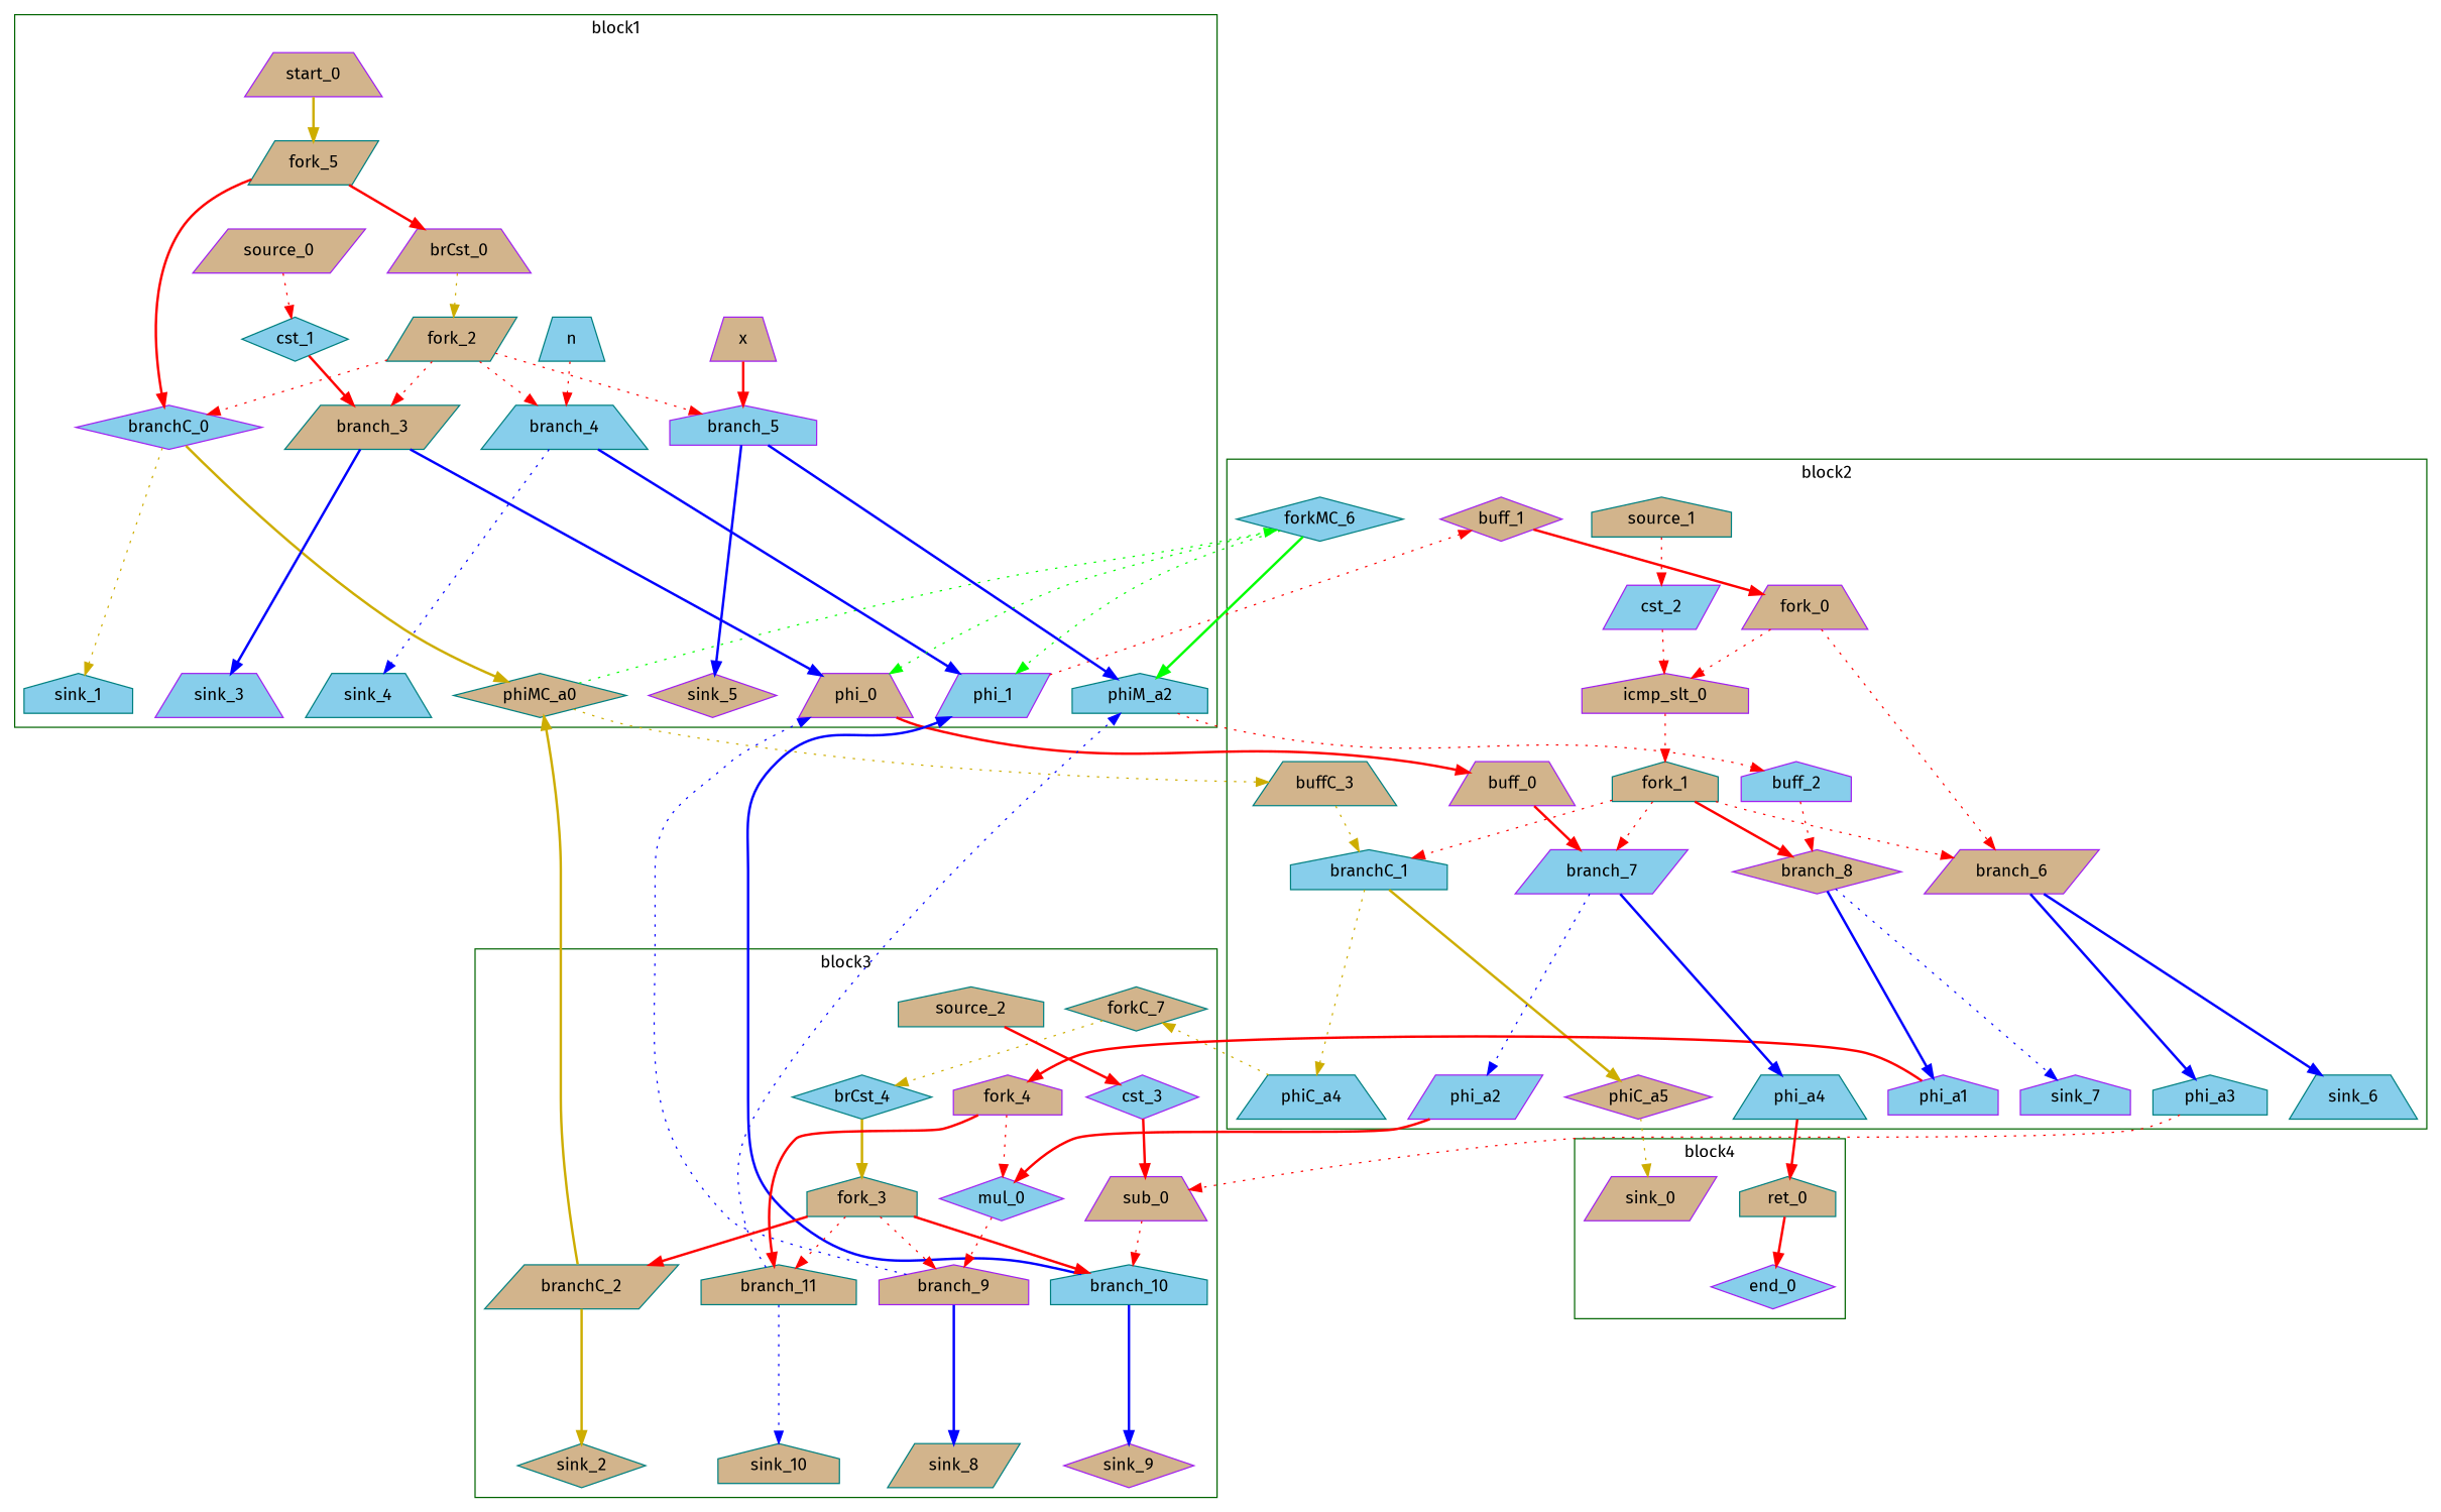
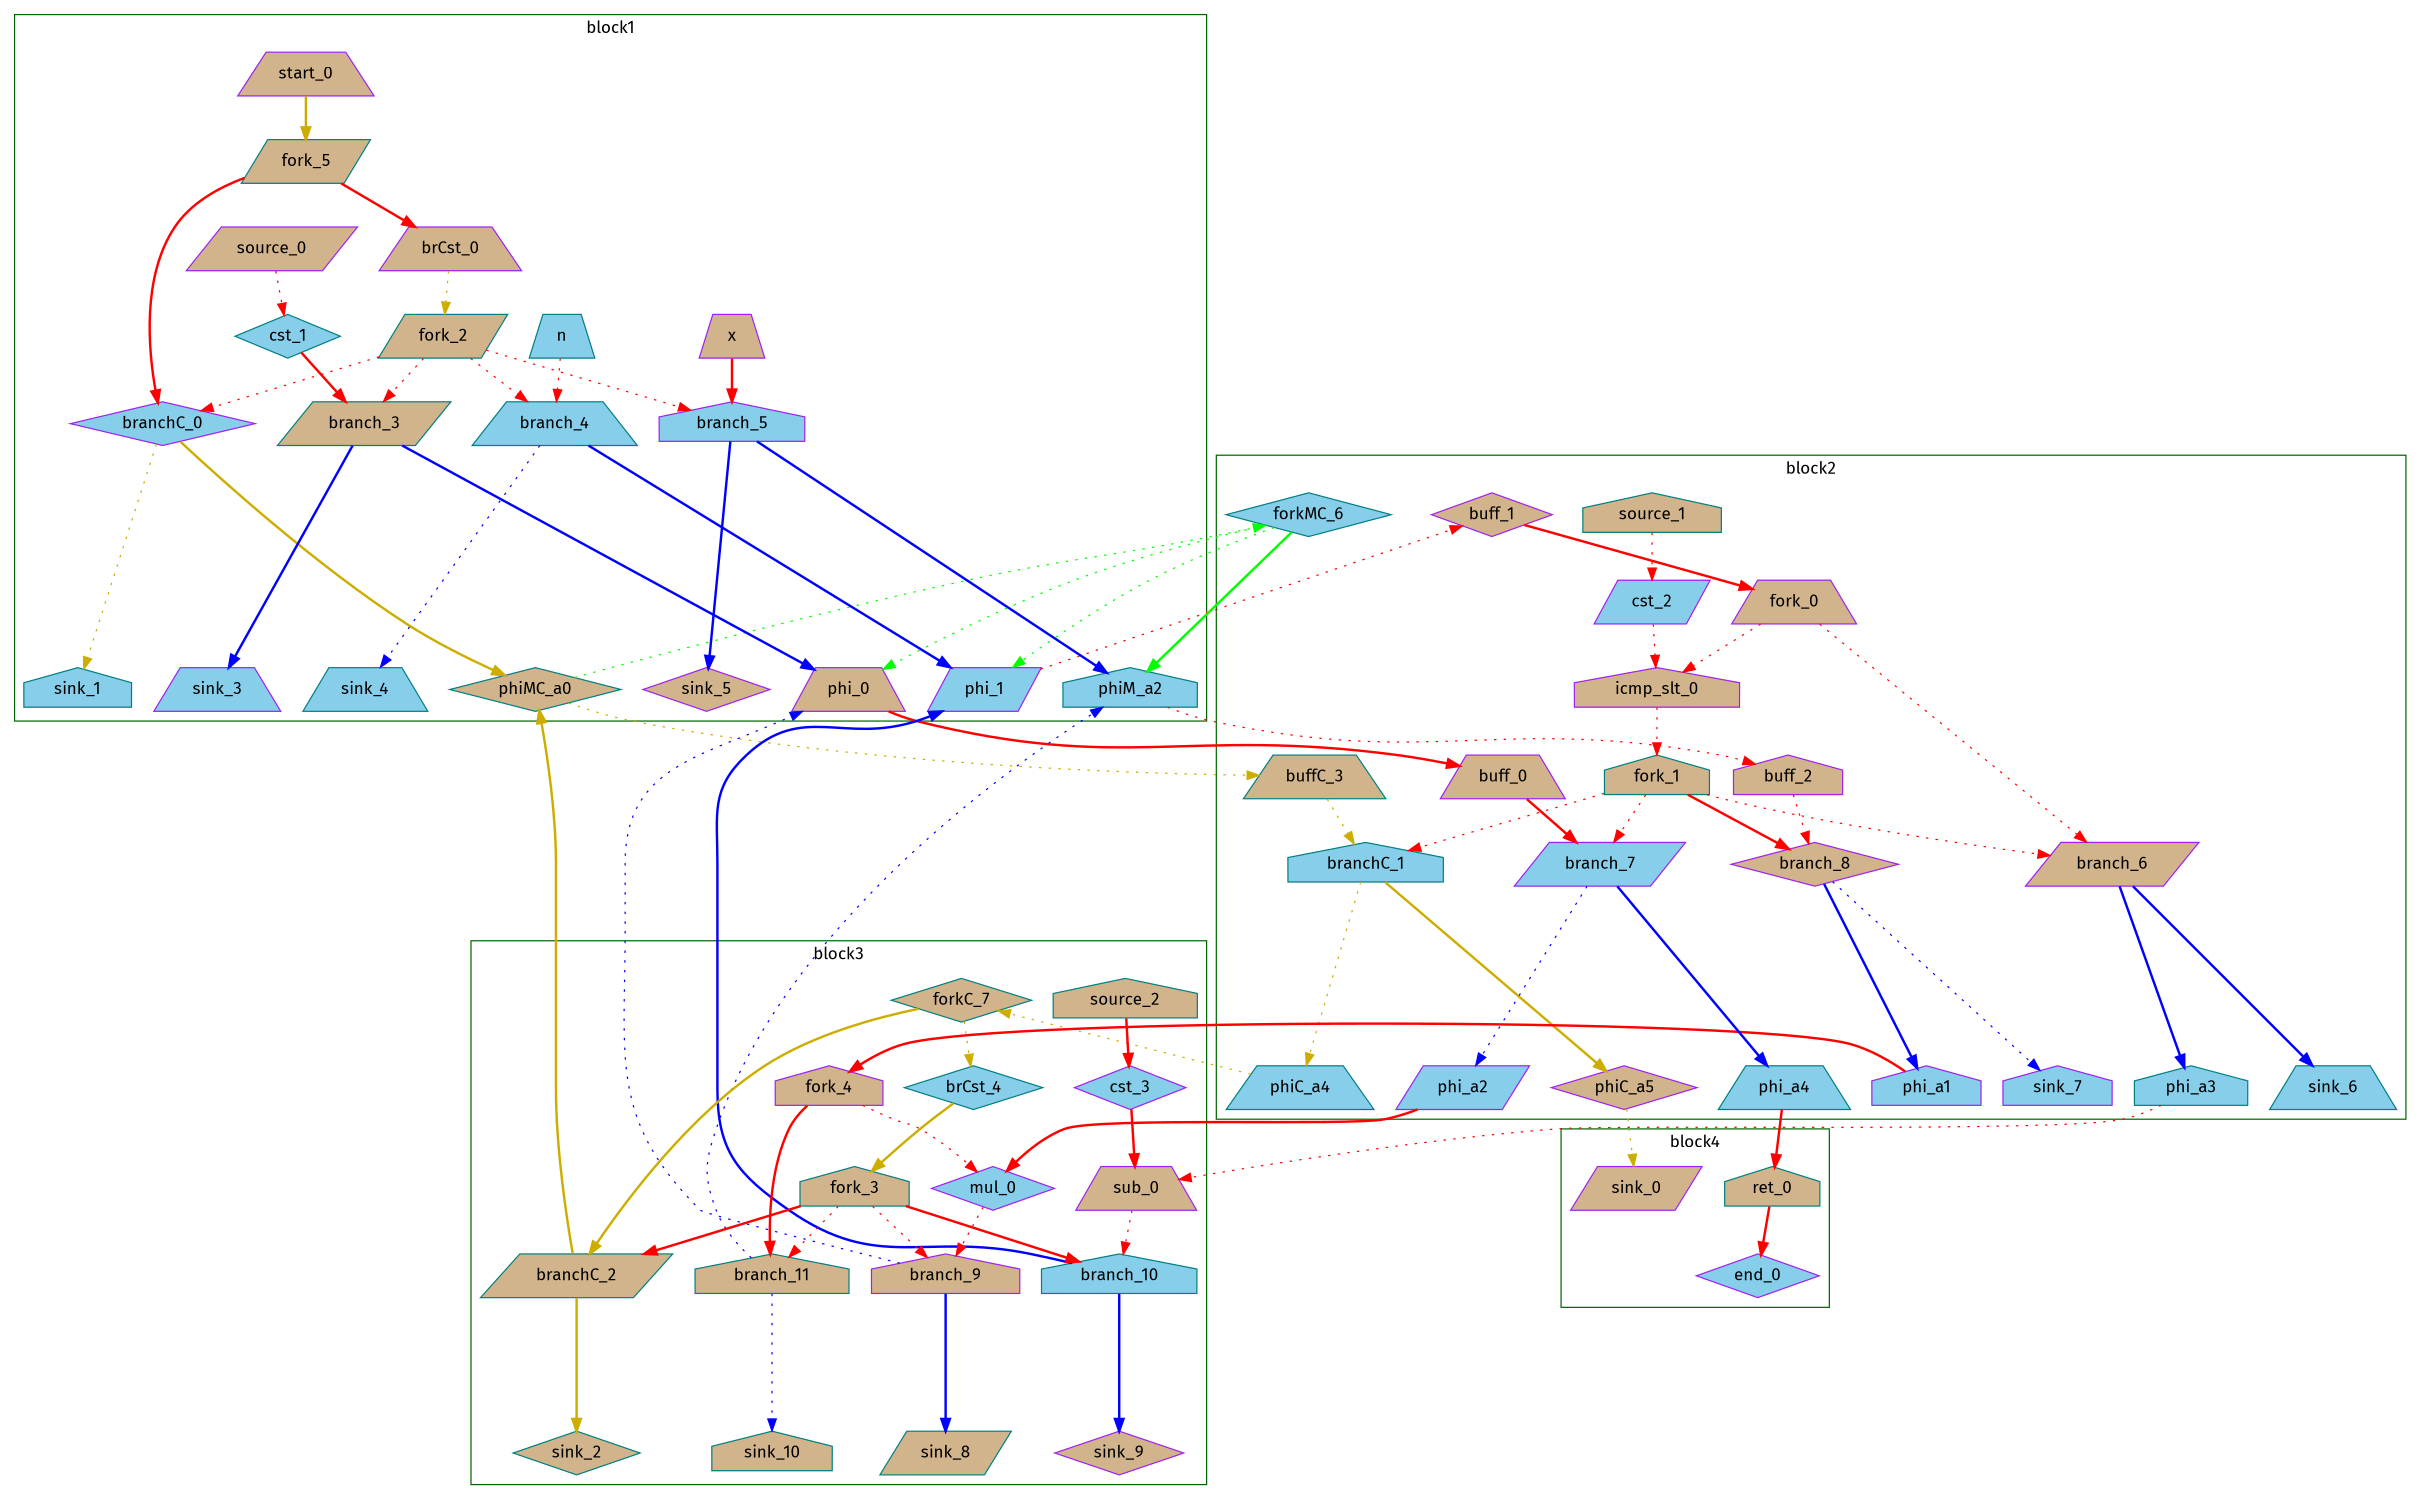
  digraph {
    fontname="Fira Sans"
    splines=spline
    node [bbID=2 color=purple fillcolor=tan fontname="Fira Sans" in="in1:0" out="out1:32" shape=house style=filled type=Branch]
    edge [color=red fontname="Fira Sans" from=out1 style=dotted to=in1]
    branchC_0 [bbID=1 fillcolor=skyblue in="in1:0 in2?:1" out="out1+:0 out2-:0" shape=diamond]
    phiMC_a0 [color=teal delay=0.166 in="in1:0 in2:0 " out="out1:0 out2?:1" shape=diamond type=CntrlMerge]
    sink_1 [bbID=1 color=teal fillcolor=skyblue type=Sink out=""]
    phi_0 [delay=0.366 in="in1?:1 in2:32 in3:32 " shape=trapezium type=Mux]
    phi_1 [delay=0.366 fillcolor=skyblue in="in1?:1 in2:32 in3:32 " shape=parallelogram type=Mux]
    x [bbID=1 in="in1:32" shape=trapezium type=Entry]
    branch_5 [bbID=1 fillcolor=skyblue in="in1:32 in2?:1" out="out1+:32 out2-:32"]
    n [bbID=1 color=teal fillcolor=skyblue in="in1:32" shape=trapezium type=Entry]
    branch_4 [bbID=1 color=teal fillcolor=skyblue in="in1:32 in2?:1" out="out1+:32 out2-:32" shape=trapezium]
    brCst_0 [bbID=1 in="in1:1" out="out1:1" shape=trapezium type=Constant value="0x1"]
    fork_2 [bbID=1 color=teal in="in1:1" out="out1:1 out2:1 out3:1 out4:1 " shape=parallelogram type=Fork]
    cst_1 [bbID=1 color=teal fillcolor=skyblue in="in1:32" shape=diamond type=Constant value="0x1"]
    branch_3 [bbID=1 color=teal in="in1:32 in2?:1" out="out1+:32 out2-:32" shape=parallelogram]
    phiM_a2 [color=teal delay=0.366 fillcolor=skyblue in="in1?:1 in2:32 in3:32 " type=Mux]
    sink_3 [bbID=1 fillcolor=skyblue shape=trapezium type=Sink out=""]
    sink_4 [bbID=1 color=teal fillcolor=skyblue shape=trapezium type=Sink out=""]
    sink_5 [bbID=1 shape=diamond type=Sink out=""]
    start_0 [bbID=1 control=true out="out1:0" shape=trapezium type=Entry]
    fork_5 [bbID=1 color=teal out="out1:0 out2:0 " shape=parallelogram type=Fork]
    source_0 [bbID=1 shape=parallelogram type=Source in=""]
    buff_0 [in="in1:32" shape=trapezium type=Buffer]
    buff_1 [in="in1:32" shape=diamond type=Buffer]
    icmp_slt_0 [II=1 delay=1.53 in="in1:32 in2:32" latency=0 op=slt_op out="out1:1" type=Operator]
    fork_1 [color=teal in="in1:1" out="out1:1 out2:1 out3:1 out4:1 " type=Fork]
    branchC_1 [color=teal fillcolor=skyblue in="in1:0 in2?:1" out="out1+:0 out2-:0"]
    phiC_a4 [bbID=3 color=teal delay=0.166 fillcolor=skyblue in="in1:0 " out="out1:0" shape=trapezium type=Merge]
    phiC_a5 [bbID=4 delay=0.166 in="in1:0 " out="out1:0" shape=diamond type=Merge]
    cst_2 [fillcolor=skyblue in="in1:32" shape=parallelogram type=Constant value="0x0"]
-   buff_2 [fillcolor=skyblue in="in1:32" type=Buffer]
+   buff_2 [in="in1:32" type=Buffer]
    phi_a1 [bbID=3 delay=0.0 fillcolor=skyblue in="in1:32 " type=Merge]
    phi_a2 [bbID=3 delay=0.0 fillcolor=skyblue in="in1:32 " shape=parallelogram type=Merge]
    phi_a3 [bbID=3 color=teal delay=0.0 fillcolor=skyblue in="in1:32 " type=Merge]
    phi_a4 [bbID=4 color=teal delay=0.0 fillcolor=skyblue in="in1:32 " shape=trapezium type=Merge]
    branch_6 [in="in1:32 in2?:1" out="out1+:32 out2-:32" shape=parallelogram]
    sink_6 [color=teal fillcolor=skyblue shape=trapezium type=Sink out=""]
    branch_7 [fillcolor=skyblue in="in1:32 in2?:1" out="out1+:32 out2-:32" shape=parallelogram]
    branch_8 [in="in1:32 in2?:1" out="out1+:32 out2-:32" shape=diamond]
    sink_7 [fillcolor=skyblue type=Sink out=""]
    forkMC_6 [color=teal fillcolor=skyblue in="in1:1" out="out1:1 out2:1 out3:1 " shape=diamond type=Fork]
    buffC_3 [color=teal out="out1:0" shape=trapezium type=Buffer]
    fork_0 [in="in1:32" out="out1:32 out2:32 " shape=trapezium type=Fork]
    source_1 [color=teal type=Source in=""]
    sub_0 [II=1 bbID=3 delay=1.693 in="in1:32 in2:32" latency=0 op=sub_op shape=trapezium type=Operator]
    branch_10 [bbID=3 color=teal fillcolor=skyblue in="in1:32 in2?:1" out="out1+:32 out2-:32"]
    mul_0 [II=1 bbID=3 delay=0.0 fillcolor=skyblue in="in1:32 in2:32" latency=4 op=mul_op shape=diamond type=Operator]
    branch_9 [bbID=3 in="in1:32 in2?:1" out="out1+:32 out2-:32"]
    branchC_2 [bbID=3 color=teal in="in1:0 in2?:1" out="out1+:0 out2-:0" shape=parallelogram]
    sink_2 [bbID=3 color=teal shape=diamond type=Sink out=""]
    cst_3 [bbID=3 fillcolor=skyblue in="in1:32" shape=diamond type=Constant value="0x1"]
    brCst_4 [bbID=3 color=teal fillcolor=skyblue in="in1:1" out="out1:1" shape=diamond type=Constant value="0x1"]
    fork_3 [bbID=3 color=teal in="in1:1" out="out1:1 out2:1 out3:1 out4:1 " type=Fork]
    fork_4 [bbID=3 in="in1:32" out="out1:32 out2:32 " type=Fork]
    sink_8 [bbID=3 color=teal shape=parallelogram type=Sink out=""]
    sink_9 [bbID=3 shape=diamond type=Sink out=""]
    branch_11 [bbID=3 color=teal in="in1:32 in2?:1" out="out1+:32 out2-:32"]
    sink_10 [bbID=3 color=teal type=Sink out=""]
    forkC_7 [bbID=3 color=teal out="out1:0 out2:0 " shape=diamond type=Fork]
    source_2 [bbID=3 color=teal type=Source in=""]
    ret_0 [II=1 bbID=4 color=teal delay=0.0 in="in1:32" latency=0 op=ret_op type=Operator]
    end_0 [bbID=0 fillcolor=skyblue in="in1:32 " shape=diamond type=Exit]
    sink_0 [bbID=0 shape=parallelogram type=Sink out=""]
    subgraph cluster_1 {
      color=darkgreen
      label=block1
      branchC_0
      phiMC_a0
      sink_1
      phi_0
      phi_1
      x
      branch_5
      n
      branch_4
      brCst_0
      fork_2
      cst_1
      branch_3
      phiM_a2
      sink_3
      sink_4
      sink_5
      start_0
      fork_5
      source_0
    }
    subgraph cluster_2 {
      color=darkgreen
      label=block2
      buff_0
      buff_1
      icmp_slt_0
      fork_1
      branchC_1
      phiC_a4
      phiC_a5
      cst_2
      buff_2
      phi_a1
      phi_a2
      phi_a3
      phi_a4
      branch_6
      sink_6
      branch_7
      branch_8
      sink_7
      forkMC_6
      buffC_3
      fork_0
      source_1
    }
    subgraph cluster_3 {
      color=darkgreen
      label=block3
      sub_0
      branch_10
      mul_0
      branch_9
      branchC_2
      sink_2
      cst_3
      brCst_4
      fork_3
      fork_4
      sink_8
      sink_9
      branch_11
      sink_10
      forkC_7
      source_2
    }
    subgraph cluster_4 {
      color=darkgreen
      label=block4
      ret_0
      end_0
      sink_0
    }
    branchC_0 -> phiMC_a0 [color=gold3 minlen=3 style=bold]
    branchC_0 -> sink_1 [color=gold3 from=out2 minlen=3]
    phiMC_a0 -> forkMC_6 [color=green from=out2]
    phiMC_a0 -> buffC_3 [color=gold3]
    phi_0 -> buff_0 [style=bold]
    phi_1 -> buff_1
    x -> branch_5 [style=bold]
    branch_5 -> phiM_a2 [color=blue minlen=3 style=bold to=in2]
    branch_5 -> sink_5 [color=blue from=out2 minlen=3 style=bold]
    n -> branch_4
    branch_4 -> phi_1 [color=blue minlen=3 style=bold to=in2]
    branch_4 -> sink_4 [color=blue from=out2 minlen=3]
    brCst_0 -> fork_2 [color=gold3]
    fork_2 -> branchC_0 [to=in2]
    fork_2 -> branch_5 [from=out4 to=in2]
    fork_2 -> branch_4 [from=out3 to=in2]
    fork_2 -> branch_3 [from=out2 to=in2]
    cst_1 -> branch_3 [style=bold]
    branch_3 -> phi_0 [color=blue minlen=3 style=bold to=in2]
    branch_3 -> sink_3 [color=blue from=out2 minlen=3 style=bold]
    phiM_a2 -> buff_2
    start_0 -> fork_5 [color=gold3 style=bold]
    fork_5 -> branchC_0 [style=bold]
    fork_5 -> brCst_0 [from=out2 style=bold]
    source_0 -> cst_1
    buff_0 -> branch_7 [style=bold]
    buff_1 -> fork_0 [style=bold]
    icmp_slt_0 -> fork_1
    fork_1 -> branchC_1 [to=in2]
    fork_1 -> branch_6 [from=out2 to=in2]
    fork_1 -> branch_7 [from=out3 to=in2]
    fork_1 -> branch_8 [from=out4 style=bold to=in2]
    branchC_1 -> phiC_a4 [color=gold3 minlen=3]
    branchC_1 -> phiC_a5 [color=gold3 from=out2 minlen=3 style=bold]
    phiC_a4 -> forkC_7 [color=gold3]
    phiC_a5 -> sink_0 [color=gold3]
    cst_2 -> icmp_slt_0
    buff_2 -> branch_8
    phi_a1 -> fork_4 [style=bold]
    phi_a2 -> mul_0 [style=bold to=in2]
    phi_a3 -> sub_0 [to=in2]
    phi_a4 -> ret_0 [style=bold]
    branch_6 -> phi_a3 [color=blue minlen=3 style=bold]
    branch_6 -> sink_6 [color=blue from=out2 minlen=3 style=bold]
    branch_7 -> phi_a2 [color=blue minlen=3]
    branch_7 -> phi_a4 [color=blue from=out2 minlen=3 style=bold]
    branch_8 -> phi_a1 [color=blue minlen=3 style=bold]
    branch_8 -> sink_7 [color=blue from=out2 minlen=3]
    forkMC_6 -> phi_0 [color=green]
    forkMC_6 -> phi_1 [color=green from=out2]
    forkMC_6 -> phiM_a2 [color=green from=out3 style=bold]
    buffC_3 -> branchC_1 [color=gold3]
    fork_0 -> icmp_slt_0 [to=in2]
    fork_0 -> branch_6 [from=out2]
    source_1 -> cst_2
    sub_0 -> branch_10
    branch_10 -> phi_1 [color=blue minlen=3 style=bold to=in3]
    branch_10 -> sink_9 [color=blue from=out2 minlen=3 style=bold]
    mul_0 -> branch_9
    branch_9 -> phi_0 [color=blue minlen=3 to=in3]
    branch_9 -> sink_8 [color=blue from=out2 minlen=3 style=bold]
    branchC_2 -> phiMC_a0 [color=gold3 from=out2 minlen=3 style=bold to=in2]
    branchC_2 -> sink_2 [color=gold3 minlen=3 style=bold]
    cst_3 -> sub_0 [style=bold]
    brCst_4 -> fork_3 [color=gold3 style=bold]
    fork_3 -> branch_10 [from=out3 style=bold to=in2]
    fork_3 -> branch_9 [from=out2 to=in2]
    fork_3 -> branchC_2 [style=bold to=in2]
    fork_3 -> branch_11 [from=out4 to=in2]
    fork_4 -> mul_0
    fork_4 -> branch_11 [from=out2 style=bold]
    branch_11 -> phiM_a2 [color=blue minlen=3 to=in3]
    branch_11 -> sink_10 [color=blue from=out2 minlen=3]
+   forkC_7 -> branchC_2 [color=gold3 style=bold]
    forkC_7 -> brCst_4 [color=gold3 from=out2]
    source_2 -> cst_3 [style=bold]
    ret_0 -> end_0 [style=bold]
  }
